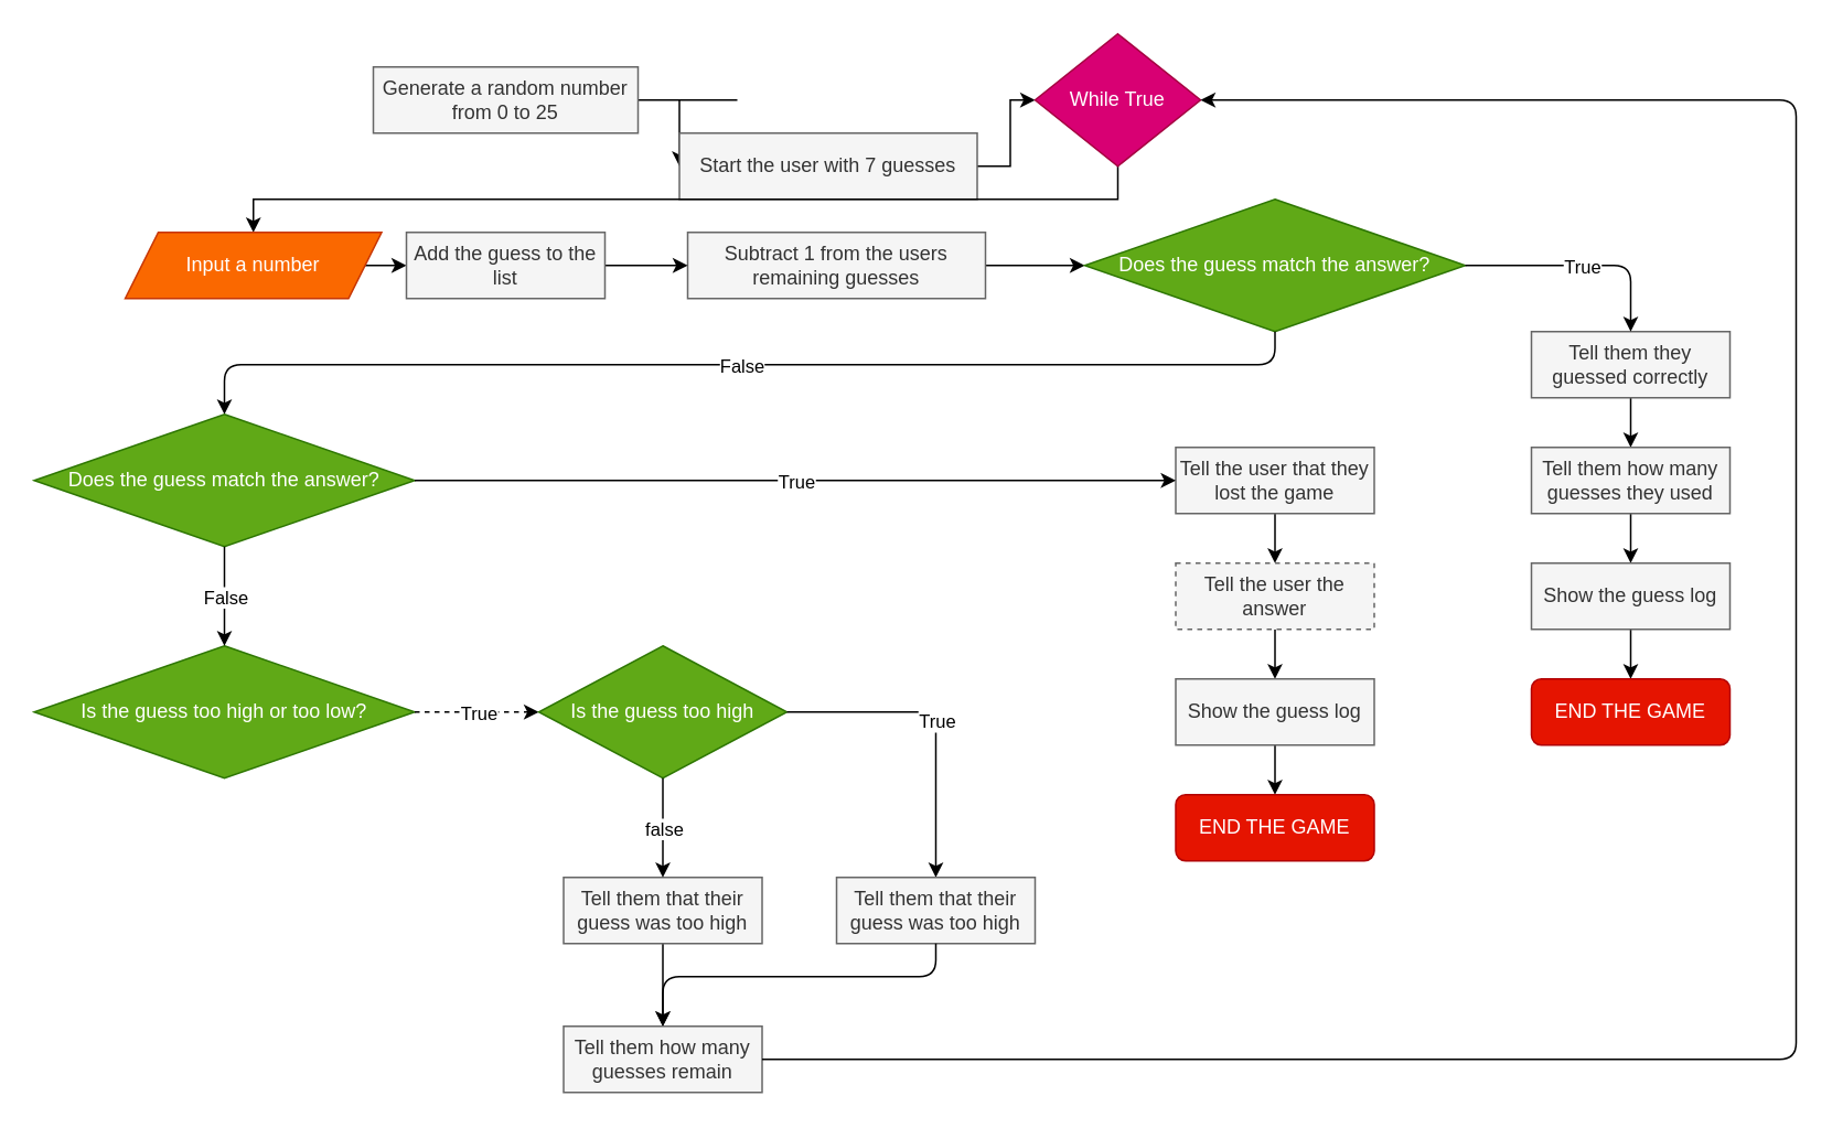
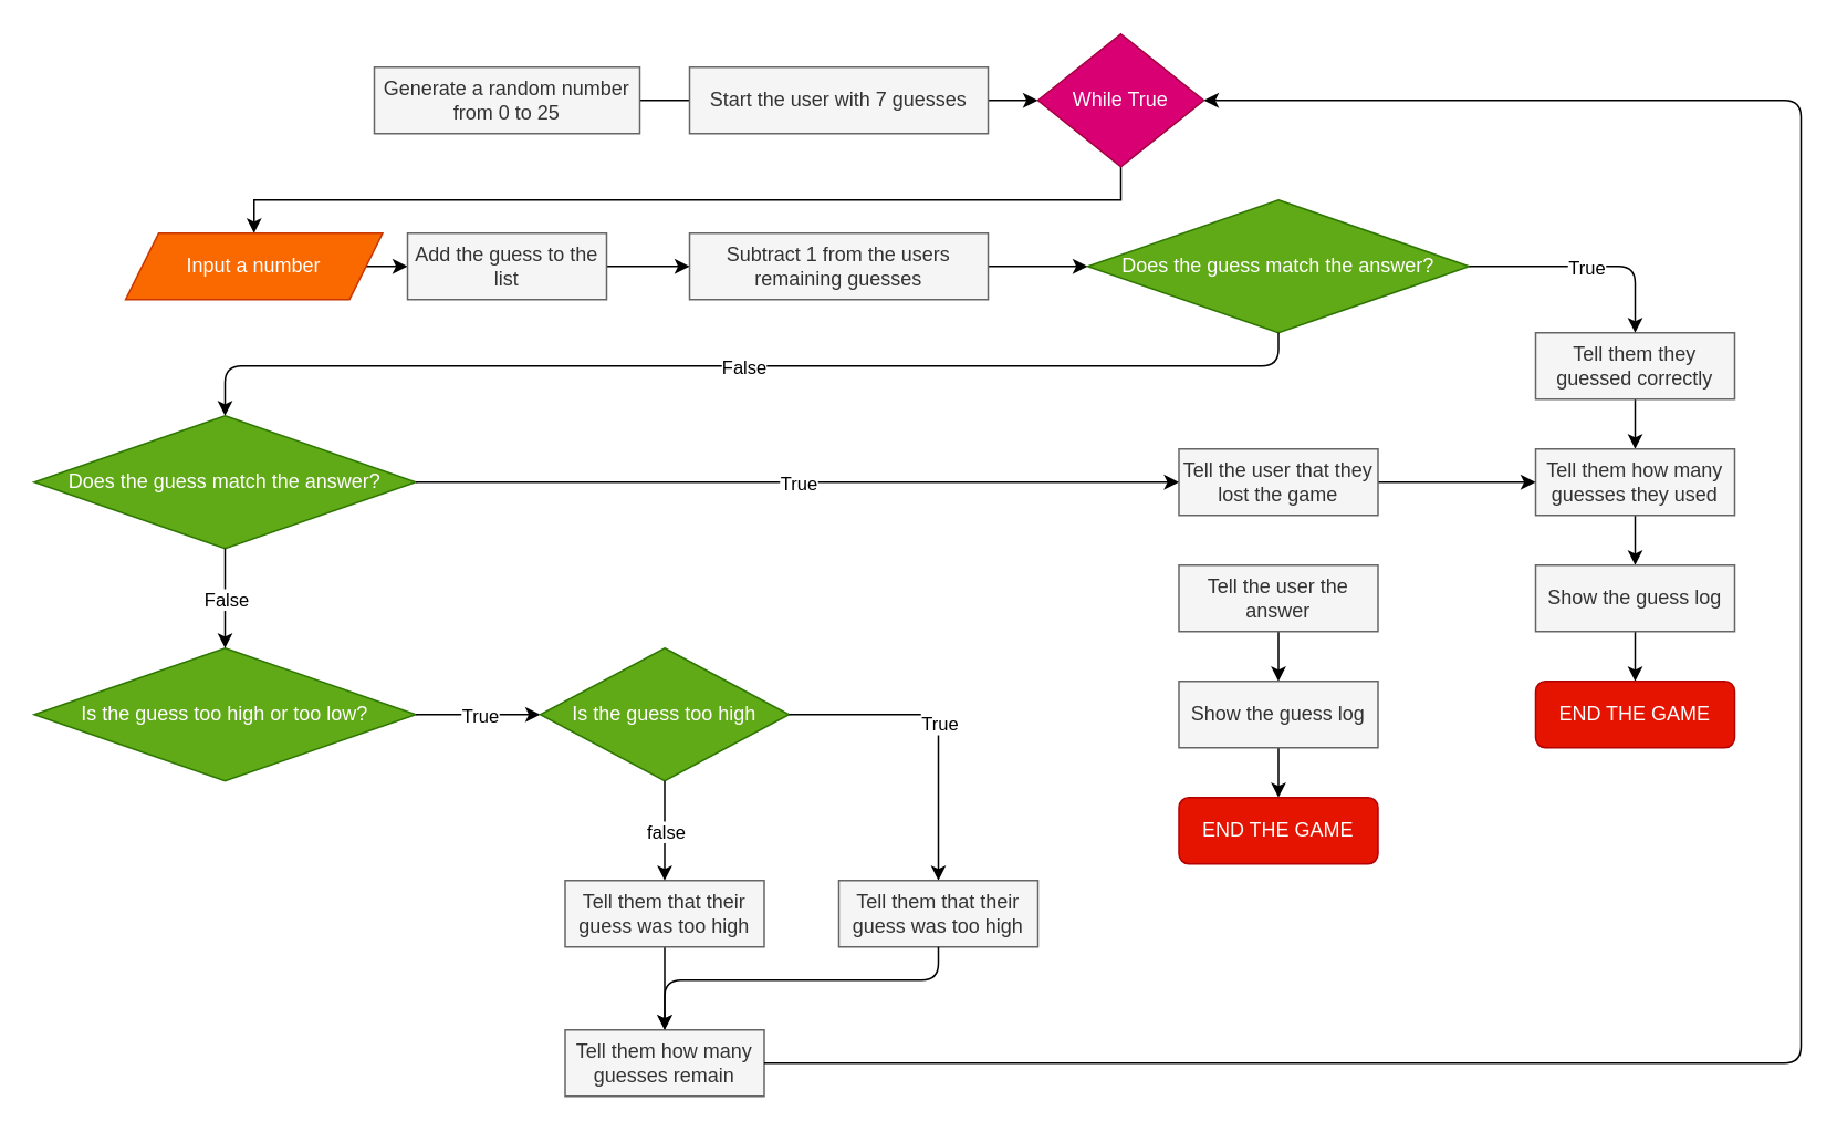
  <mxCell id="0" />
  <mxCell id="1" parent="0" />
  <mxCell id="2" value="" style="edgeStyle=orthogonalEdgeStyle;rounded=0;orthogonalLoop=1;jettySize=auto;html=1;exitX=1;exitY=0.5;exitDx=0;exitDy=0;entryX=0;entryY=0.5;entryDx=0;entryDy=0;" edge="1" parent="1" source="3" target="5"><mxGeometry relative="1" as="geometry"><Array as="points"><mxPoint x="445" y="60" /><mxPoint x="445" y="60" /></Array></mxGeometry></mxCell>
  <mxCell id="3" value="Generate a random number from 0 to 25" style="rounded=0;whiteSpace=wrap;html=1;fillColor=#f5f5f5;strokeColor=#666666;fontColor=#333333;" vertex="1" parent="1"><mxGeometry x="225" y="40" width="160" height="40" as="geometry" /></mxCell>
  <mxCell id="4" value="" style="edgeStyle=orthogonalEdgeStyle;rounded=0;orthogonalLoop=1;jettySize=auto;html=1;exitX=1;exitY=0.5;exitDx=0;exitDy=0;entryX=0;entryY=0.5;entryDx=0;entryDy=0;" edge="1" parent="1" source="5" target="7"><mxGeometry relative="1" as="geometry" /></mxCell>
- <mxCell id="5" value="Start the user with 7 guesses" style="rounded=0;whiteSpace=wrap;html=1;fillColor=#f5f5f5;strokeColor=#666666;fontColor=#333333;" vertex="1" parent="1"><mxGeometry x="410" y="80" width="180" height="40" as="geometry" /></mxCell>
+ <mxCell id="5" value="Start the user with 7 guesses" style="rounded=0;whiteSpace=wrap;html=1;fillColor=#f5f5f5;strokeColor=#666666;fontColor=#333333;" vertex="1" parent="1"><mxGeometry x="415" y="40" width="180" height="40" as="geometry" /></mxCell>
  <mxCell id="6" value="" style="edgeStyle=orthogonalEdgeStyle;rounded=0;orthogonalLoop=1;jettySize=auto;html=1;exitX=0.5;exitY=1;exitDx=0;exitDy=0;" edge="1" parent="1" source="7" target="9"><mxGeometry relative="1" as="geometry" /></mxCell>
  <mxCell id="7" value="While True" style="rhombus;whiteSpace=wrap;html=1;fillColor=#d80073;strokeColor=#A50040;fontColor=#ffffff;" vertex="1" parent="1"><mxGeometry x="625" y="20" width="100" height="80" as="geometry" /></mxCell>
  <mxCell id="8" value="" style="edgeStyle=orthogonalEdgeStyle;rounded=0;orthogonalLoop=1;jettySize=auto;html=1;entryX=0;entryY=0.5;entryDx=0;entryDy=0;exitX=1;exitY=0.5;exitDx=0;exitDy=0;" edge="1" parent="1" source="9" target="13"><mxGeometry relative="1" as="geometry" /></mxCell>
  <mxCell id="9" value="Input a number" style="shape=parallelogram;perimeter=parallelogramPerimeter;whiteSpace=wrap;html=1;fixedSize=1;fillColor=#fa6800;strokeColor=#C73500;fontColor=#ffffff;" vertex="1" parent="1"><mxGeometry x="75" y="140" width="155" height="40" as="geometry" /></mxCell>
  <mxCell id="10" value="" style="edgeStyle=orthogonalEdgeStyle;rounded=0;orthogonalLoop=1;jettySize=auto;html=1;exitX=1;exitY=0.5;exitDx=0;exitDy=0;entryX=0;entryY=0.5;entryDx=0;entryDy=0;" edge="1" parent="1" source="11" target="14"><mxGeometry relative="1" as="geometry" /></mxCell>
  <mxCell id="11" value="Subtract 1 from the users remaining guesses" style="rounded=0;whiteSpace=wrap;html=1;fillColor=#f5f5f5;strokeColor=#666666;fontColor=#333333;" vertex="1" parent="1"><mxGeometry x="415" y="140" width="180" height="40" as="geometry" /></mxCell>
  <mxCell id="12" value="" style="edgeStyle=orthogonalEdgeStyle;rounded=0;orthogonalLoop=1;jettySize=auto;html=1;exitX=1;exitY=0.5;exitDx=0;exitDy=0;entryX=0;entryY=0.5;entryDx=0;entryDy=0;" edge="1" parent="1" source="13" target="11"><mxGeometry relative="1" as="geometry" /></mxCell>
  <mxCell id="13" value="Add the guess to the list" style="rounded=0;whiteSpace=wrap;html=1;fillColor=#f5f5f5;strokeColor=#666666;fontColor=#333333;" vertex="1" parent="1"><mxGeometry x="245" y="140" width="120" height="40" as="geometry" /></mxCell>
  <mxCell id="14" value="Does the guess match the answer?" style="rhombus;whiteSpace=wrap;html=1;fillColor=#60a917;strokeColor=#2D7600;fontColor=#ffffff;" vertex="1" parent="1"><mxGeometry x="655" y="120" width="230" height="80" as="geometry" /></mxCell>
  <mxCell id="15" value="" style="edgeStyle=orthogonalEdgeStyle;rounded=0;orthogonalLoop=1;jettySize=auto;html=1;exitX=0.5;exitY=1;exitDx=0;exitDy=0;" edge="1" parent="1" source="16" target="20"><mxGeometry relative="1" as="geometry" /></mxCell>
  <mxCell id="16" value="Tell them they guessed correctly" style="rounded=0;whiteSpace=wrap;html=1;fillColor=#f5f5f5;strokeColor=#666666;fontColor=#333333;" vertex="1" parent="1"><mxGeometry x="925" y="200" width="120" height="40" as="geometry" /></mxCell>
  <mxCell id="17" value="" style="endArrow=classic;html=1;exitX=1;exitY=0.5;exitDx=0;exitDy=0;entryX=0.5;entryY=0;entryDx=0;entryDy=0;" edge="1" parent="1" source="14" target="16"><mxGeometry relative="1" as="geometry"><mxPoint x="375" y="680" as="sourcePoint" /><mxPoint x="475" y="680" as="targetPoint" /><Array as="points"><mxPoint x="985" y="160" /></Array></mxGeometry></mxCell>
  <mxCell id="18" value="True" style="edgeLabel;resizable=0;html=1;align=center;verticalAlign=middle;" connectable="0" vertex="1" parent="17"><mxGeometry relative="1" as="geometry" /></mxCell>
  <mxCell id="19" value="" style="edgeStyle=orthogonalEdgeStyle;rounded=0;orthogonalLoop=1;jettySize=auto;html=1;exitX=0.5;exitY=1;exitDx=0;exitDy=0;" edge="1" parent="1" source="20" target="22"><mxGeometry relative="1" as="geometry" /></mxCell>
  <mxCell id="20" value="Tell them how many guesses they used" style="rounded=0;whiteSpace=wrap;html=1;fillColor=#f5f5f5;strokeColor=#666666;fontColor=#333333;" vertex="1" parent="1"><mxGeometry x="925" y="270" width="120" height="40" as="geometry" /></mxCell>
  <mxCell id="21" value="" style="edgeStyle=orthogonalEdgeStyle;rounded=0;orthogonalLoop=1;jettySize=auto;html=1;" edge="1" parent="1" source="22" target="23"><mxGeometry relative="1" as="geometry" /></mxCell>
  <mxCell id="22" value="Show the guess log" style="rounded=0;whiteSpace=wrap;html=1;fillColor=#f5f5f5;strokeColor=#666666;fontColor=#333333;" vertex="1" parent="1"><mxGeometry x="925" y="340" width="120" height="40" as="geometry" /></mxCell>
  <mxCell id="23" value="END THE GAME" style="rounded=1;whiteSpace=wrap;html=1;fillColor=#e51400;strokeColor=#B20000;fontColor=#ffffff;" vertex="1" parent="1"><mxGeometry x="925" y="410" width="120" height="40" as="geometry" /></mxCell>
  <mxCell id="24" value="" style="endArrow=classic;html=1;exitX=0.5;exitY=1;exitDx=0;exitDy=0;entryX=0.5;entryY=0;entryDx=0;entryDy=0;" edge="1" parent="1" source="14" target="26"><mxGeometry relative="1" as="geometry"><mxPoint x="385" y="520" as="sourcePoint" /><mxPoint x="135" y="230" as="targetPoint" /><Array as="points"><mxPoint x="770" y="220" /><mxPoint x="135" y="220" /></Array></mxGeometry></mxCell>
  <mxCell id="25" value="False" style="edgeLabel;resizable=0;html=1;align=center;verticalAlign=middle;" connectable="0" vertex="1" parent="24"><mxGeometry relative="1" as="geometry" /></mxCell>
  <mxCell id="26" value="Does the guess match the answer?" style="rhombus;whiteSpace=wrap;html=1;fillColor=#60a917;strokeColor=#2D7600;fontColor=#ffffff;" vertex="1" parent="1"><mxGeometry x="20" y="250" width="230" height="80" as="geometry" /></mxCell>
- <mxCell id="27" value="" style="edgeStyle=orthogonalEdgeStyle;rounded=0;orthogonalLoop=1;jettySize=auto;html=1;" edge="1" parent="1" source="28" target="32"><mxGeometry relative="1" as="geometry" /></mxCell>
+ <mxCell id="27" value="" style="edgeStyle=orthogonalEdgeStyle;rounded=0;orthogonalLoop=1;jettySize=auto;html=1;" edge="1" parent="1" source="28" target="20"><mxGeometry relative="1" as="geometry" /></mxCell>
  <mxCell id="28" value="Tell the user that they lost the game" style="rounded=0;whiteSpace=wrap;html=1;fillColor=#f5f5f5;strokeColor=#666666;fontColor=#333333;" vertex="1" parent="1"><mxGeometry x="710" y="270" width="120" height="40" as="geometry" /></mxCell>
  <mxCell id="29" value="" style="endArrow=classic;html=1;exitX=1;exitY=0.5;exitDx=0;exitDy=0;entryX=0;entryY=0.5;entryDx=0;entryDy=0;" edge="1" parent="1" source="26" target="28"><mxGeometry relative="1" as="geometry"><mxPoint x="235" y="360" as="sourcePoint" /><mxPoint x="335" y="360" as="targetPoint" /></mxGeometry></mxCell>
  <mxCell id="30" value="True" style="edgeLabel;resizable=0;html=1;align=center;verticalAlign=middle;" connectable="0" vertex="1" parent="29"><mxGeometry relative="1" as="geometry" /></mxCell>
  <mxCell id="31" value="" style="edgeStyle=orthogonalEdgeStyle;rounded=0;orthogonalLoop=1;jettySize=auto;html=1;" edge="1" parent="1" source="32" target="34"><mxGeometry relative="1" as="geometry" /></mxCell>
- <mxCell id="32" value="Tell the user the answer" style="rounded=0;whiteSpace=wrap;html=1;fillColor=#f5f5f5;strokeColor=#666666;fontColor=#333333;dashed=1;" vertex="1" parent="1"><mxGeometry x="710" y="340" width="120" height="40" as="geometry" /></mxCell>
+ <mxCell id="32" value="Tell the user the answer" style="rounded=0;whiteSpace=wrap;html=1;fillColor=#f5f5f5;strokeColor=#666666;fontColor=#333333;" vertex="1" parent="1"><mxGeometry x="710" y="340" width="120" height="40" as="geometry" /></mxCell>
  <mxCell id="33" value="" style="edgeStyle=orthogonalEdgeStyle;rounded=0;orthogonalLoop=1;jettySize=auto;html=1;" edge="1" parent="1" source="34" target="35"><mxGeometry relative="1" as="geometry" /></mxCell>
  <mxCell id="34" value="Show the guess log" style="rounded=0;whiteSpace=wrap;html=1;fillColor=#f5f5f5;strokeColor=#666666;fontColor=#333333;" vertex="1" parent="1"><mxGeometry x="710" y="410" width="120" height="40" as="geometry" /></mxCell>
  <mxCell id="35" value="END THE GAME" style="rounded=1;whiteSpace=wrap;html=1;fillColor=#e51400;strokeColor=#B20000;fontColor=#ffffff;" vertex="1" parent="1"><mxGeometry x="710" y="480" width="120" height="40" as="geometry" /></mxCell>
  <mxCell id="36" value="Is the guess too high or too low?" style="rhombus;whiteSpace=wrap;html=1;fillColor=#60a917;strokeColor=#2D7600;fontColor=#ffffff;" vertex="1" parent="1"><mxGeometry x="20" y="390" width="230" height="80" as="geometry" /></mxCell>
  <mxCell id="37" value="" style="endArrow=classic;html=1;exitX=0.5;exitY=1;exitDx=0;exitDy=0;" edge="1" parent="1" source="26" target="36"><mxGeometry relative="1" as="geometry"><mxPoint x="405" y="460" as="sourcePoint" /><mxPoint x="505" y="460" as="targetPoint" /></mxGeometry></mxCell>
  <mxCell id="38" value="False" style="edgeLabel;resizable=0;html=1;align=center;verticalAlign=middle;" connectable="0" vertex="1" parent="37"><mxGeometry relative="1" as="geometry" /></mxCell>
- <mxCell id="39" value="" style="endArrow=classic;html=1;exitX=1;exitY=0.5;exitDx=0;exitDy=0;dashed=1;" edge="1" parent="1" source="36" target="41"><mxGeometry relative="1" as="geometry"><mxPoint x="245" y="530" as="sourcePoint" /><mxPoint x="295" y="560" as="targetPoint" /></mxGeometry></mxCell>
+ <mxCell id="39" value="" style="endArrow=classic;html=1;exitX=1;exitY=0.5;exitDx=0;exitDy=0;" edge="1" parent="1" source="36" target="41"><mxGeometry relative="1" as="geometry"><mxPoint x="245" y="530" as="sourcePoint" /><mxPoint x="295" y="560" as="targetPoint" /></mxGeometry></mxCell>
  <mxCell id="40" value="True" style="edgeLabel;resizable=0;html=1;align=center;verticalAlign=middle;" connectable="0" vertex="1" parent="39"><mxGeometry relative="1" as="geometry" /></mxCell>
  <mxCell id="41" value="Is the guess too high" style="rhombus;whiteSpace=wrap;html=1;fillColor=#60a917;strokeColor=#2D7600;fontColor=#ffffff;" vertex="1" parent="1"><mxGeometry x="325" y="390" width="150" height="80" as="geometry" /></mxCell>
  <mxCell id="42" value="" style="endArrow=classic;html=1;exitX=1;exitY=0.5;exitDx=0;exitDy=0;entryX=0.5;entryY=0;entryDx=0;entryDy=0;" edge="1" parent="1" source="41" target="44"><mxGeometry relative="1" as="geometry"><mxPoint x="260" y="440" as="sourcePoint" /><mxPoint x="525" y="430" as="targetPoint" /><Array as="points"><mxPoint x="565" y="430" /></Array></mxGeometry></mxCell>
  <mxCell id="43" value="True" style="edgeLabel;resizable=0;html=1;align=center;verticalAlign=middle;" connectable="0" vertex="1" parent="42"><mxGeometry relative="1" as="geometry" /></mxCell>
  <mxCell id="44" value="Tell them that their guess was too high" style="rounded=0;whiteSpace=wrap;html=1;fillColor=#f5f5f5;strokeColor=#666666;fontColor=#333333;" vertex="1" parent="1"><mxGeometry x="505" y="530" width="120" height="40" as="geometry" /></mxCell>
  <mxCell id="45" value="" style="edgeStyle=orthogonalEdgeStyle;rounded=0;orthogonalLoop=1;jettySize=auto;html=1;" edge="1" parent="1" source="46" target="49"><mxGeometry relative="1" as="geometry" /></mxCell>
  <mxCell id="46" value="Tell them that their guess was too high" style="rounded=0;whiteSpace=wrap;html=1;fillColor=#f5f5f5;strokeColor=#666666;fontColor=#333333;" vertex="1" parent="1"><mxGeometry x="340" y="530" width="120" height="40" as="geometry" /></mxCell>
  <mxCell id="47" value="" style="endArrow=classic;html=1;exitX=0.5;exitY=1;exitDx=0;exitDy=0;entryX=0.5;entryY=0;entryDx=0;entryDy=0;" edge="1" parent="1" source="41" target="46"><mxGeometry relative="1" as="geometry"><mxPoint x="485" y="440" as="sourcePoint" /><mxPoint x="545" y="440" as="targetPoint" /><Array as="points"><mxPoint x="400" y="500" /></Array></mxGeometry></mxCell>
  <mxCell id="48" value="false" style="edgeLabel;resizable=0;html=1;align=center;verticalAlign=middle;" connectable="0" vertex="1" parent="47"><mxGeometry relative="1" as="geometry" /></mxCell>
  <mxCell id="49" value="Tell them how many guesses remain" style="rounded=0;whiteSpace=wrap;html=1;fillColor=#f5f5f5;strokeColor=#666666;fontColor=#333333;" vertex="1" parent="1"><mxGeometry x="340" y="620" width="120" height="40" as="geometry" /></mxCell>
  <mxCell id="50" value="" style="endArrow=classic;html=1;exitX=0.5;exitY=1;exitDx=0;exitDy=0;entryX=0.5;entryY=0;entryDx=0;entryDy=0;" edge="1" parent="1" source="44" target="49"><mxGeometry width="50" height="50" relative="1" as="geometry"><mxPoint x="535" y="510" as="sourcePoint" /><mxPoint x="585" y="460" as="targetPoint" /><Array as="points"><mxPoint x="565" y="590" /><mxPoint x="400" y="590" /></Array></mxGeometry></mxCell>
  <mxCell id="51" value="" style="endArrow=classic;html=1;exitX=1;exitY=0.5;exitDx=0;exitDy=0;entryX=1;entryY=0.5;entryDx=0;entryDy=0;" edge="1" parent="1" source="49" target="7"><mxGeometry width="50" height="50" relative="1" as="geometry"><mxPoint x="505" y="520" as="sourcePoint" /><mxPoint x="1145" y="640" as="targetPoint" /><Array as="points"><mxPoint x="1085" y="640" /><mxPoint x="1085" y="60" /></Array></mxGeometry></mxCell>
